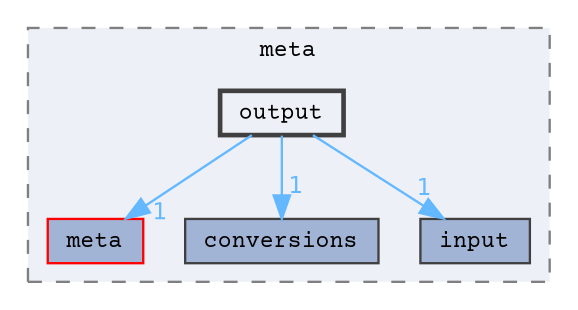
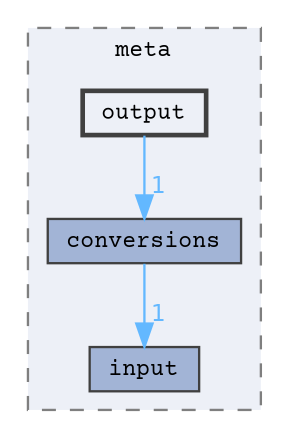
  digraph {
    compound=true
    fontname="Courier Prime"
    node [color=grey25 fillcolor="#a2b4d6" fontname="Courier Prime" fontsize=10 shape=box style=filled]
    edge [color=steelblue1 fontcolor=steelblue1 fontname="Courier Prime" fontsize=10 headlabel=1 labeldistance=1.5 labelfontname=Helvetica labelfontsize=10]
-   n1 [color=red height=0.2 label=meta width=0.4]
    n2 [height=0.2 label=conversions width=0.4]
    n3 [height=0.2 label=input width=0.4]
    n4 [fillcolor="#edf0f7" height=0.2 label=output style="filled,bold" width=0.4]
    subgraph cluster_1 {
      bgcolor="#edf0f7"
      fontsize=10
      label=meta
      pencolor=grey50
      style="filled,dashed"
-     n1
      n2
      n3
      n4
    }
-   n4 -> n1
    n4 -> n2
-   n4 -> n3
+   n2 -> n3
  }
